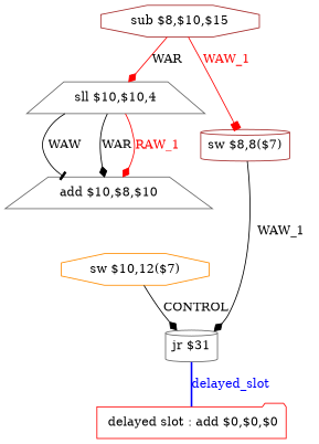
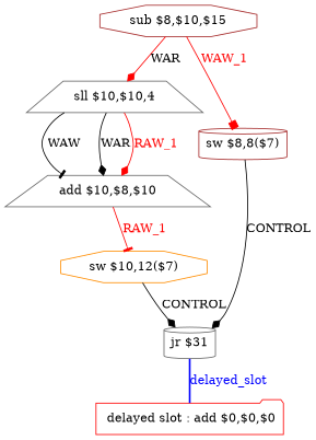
  digraph {
    node [color=gray40 shape=cylinder]
    edge [arrowhead=diamond]
    n1 [color=red label=" delayed slot : add $0,$0,$0" shape=folder]
    n2 [label="jr $31"]
    n3 [color=brown label="sub $8,$10,$15" shape=octagon]
    n4 [label="sll $10,$10,4" shape=trapezium]
    n5 [color=brown label="sw $8,8($7)"]
    n6 [label="add $10,$8,$10" shape=trapezium]
    n7 [color=darkorange label="sw $10,12($7)" shape=octagon]
    n2 -> n1 [color=blue dir=none fontcolor=blue label=delayed_slot style=bold arrowhead=""]
    n3 -> n4 [color=red label=WAR]
    n3 -> n5 [arrowhead=box color=red fontcolor=red label=WAW_1]
    n4 -> n6 [arrowhead=tee label=WAW]
    n4 -> n6 [label=WAR]
    n4 -> n6 [color=red fontcolor=red label=RAW_1]
-   n5 -> n2 [label=WAW_1]
+   n5 -> n2 [label=CONTROL]
+   n6 -> n7 [arrowhead=tee color=red fontcolor=red label=RAW_1]
    n7 -> n2 [label=CONTROL]
  }
